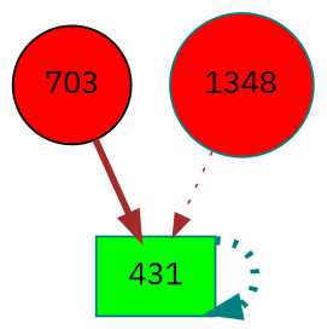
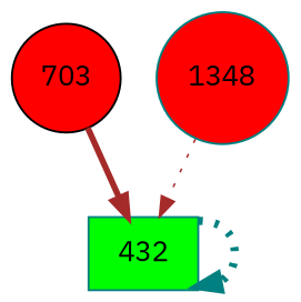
  digraph {
    rankdir=TB
    fontname="IBM Plex Sans"
    node [fillcolor="#fe0000" shape=circle style=filled color=teal fontname="IBM Plex Sans"]
    edge [color=brown style=dotted fontname="IBM Plex Sans"]
    n1 [label=703 color=black]
-   n2 [fillcolor="#00fe00" label=431 shape=box]
+   n2 [fillcolor="#00fe00" label=432 shape=box]
    n3 [label=1348]
    n1 -> n2 [penwidth=3.00 style=solid]
    n2 -> n2 [color=teal penwidth=4.00]
    n3 -> n2 [penwidth=0.83]
  }
